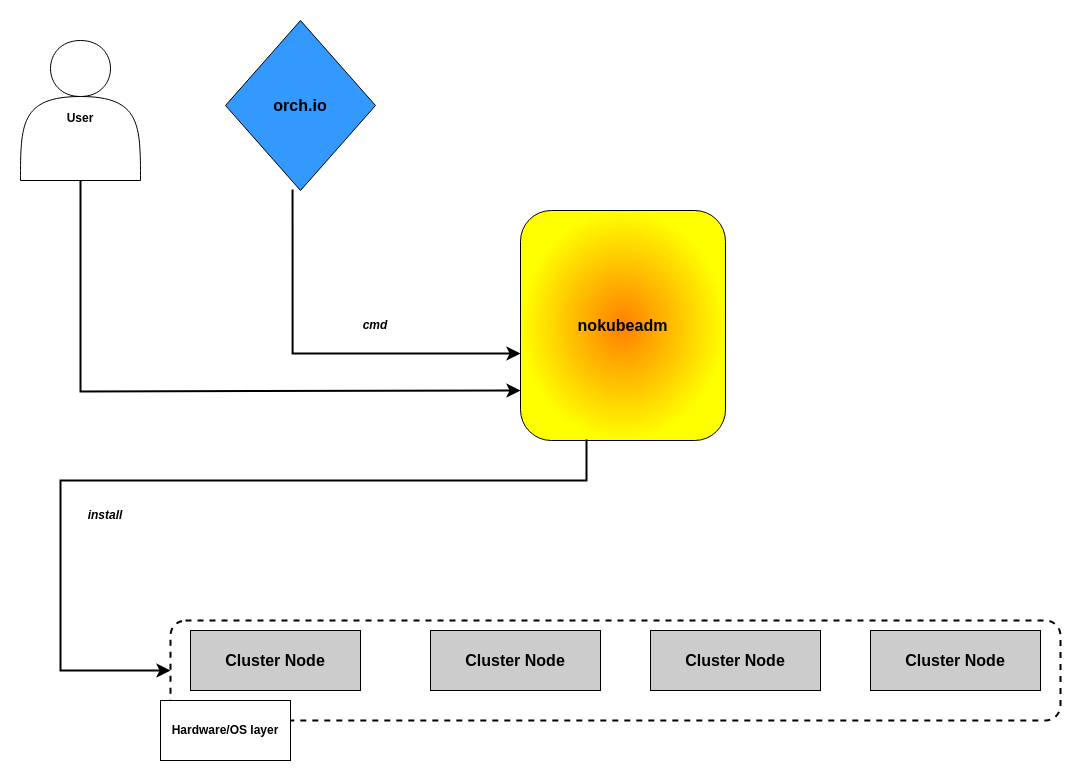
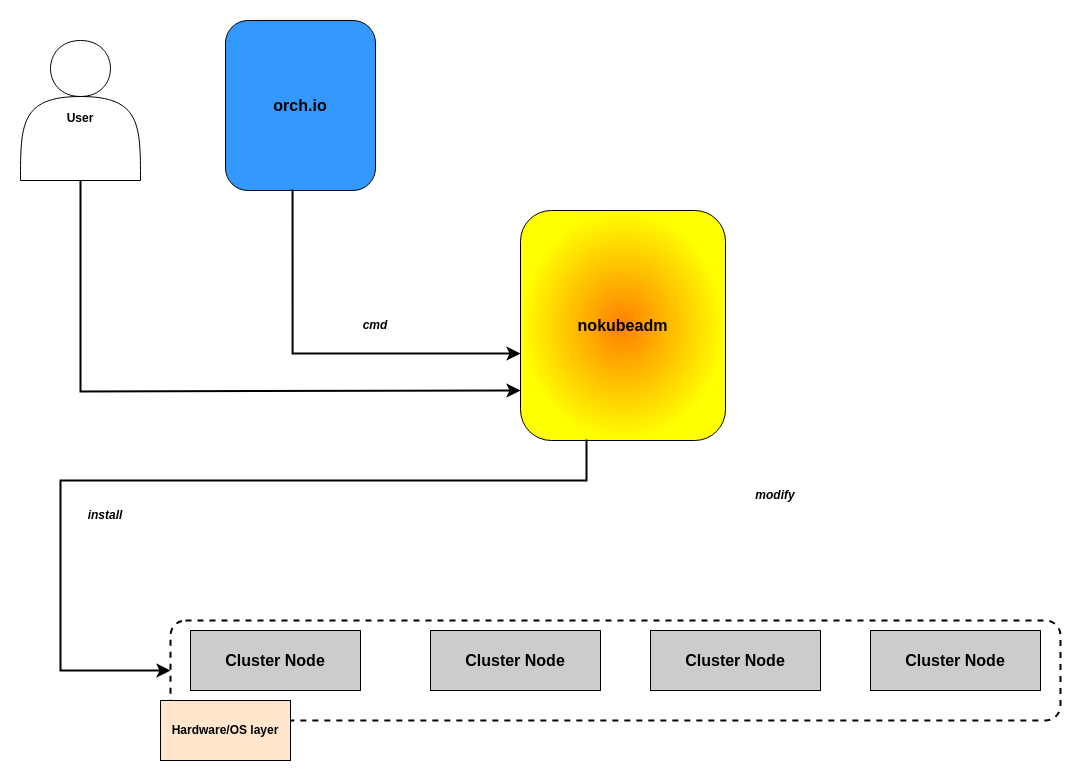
  <mxCell id="0" />
  <mxCell id="1" parent="0" />
  <mxCell id="2" value="Cluster Node" style="rounded=0;whiteSpace=wrap;html=1;fontStyle=1;fontSize=16;fillColor=#CCCCCC;" parent="1" vertex="1"><mxGeometry x="190" y="630" width="170" height="60" as="geometry" /></mxCell>
  <mxCell id="3" value="Cluster Node" style="rounded=0;whiteSpace=wrap;html=1;fontStyle=1;fontSize=16;fillColor=#CCCCCC;" parent="1" vertex="1"><mxGeometry x="430" y="630" width="170" height="60" as="geometry" /></mxCell>
  <mxCell id="4" value="Cluster Node" style="rounded=0;whiteSpace=wrap;html=1;fontStyle=1;fontSize=16;fillColor=#CCCCCC;" parent="1" vertex="1"><mxGeometry x="650" y="630" width="170" height="60" as="geometry" /></mxCell>
  <mxCell id="5" value="Cluster Node" style="rounded=0;whiteSpace=wrap;html=1;fontStyle=1;fontSize=16;fillColor=#CCCCCC;" parent="1" vertex="1"><mxGeometry x="870" y="630" width="170" height="60" as="geometry" /></mxCell>
  <mxCell id="6" value="nokubeadm" style="rounded=1;whiteSpace=wrap;html=1;fontStyle=1;fontSize=16;fillColor=#FF8000;gradientColor=#FFFF00;gradientDirection=radial;" parent="1" vertex="1"><mxGeometry x="520" y="210" width="205" height="230" as="geometry" /></mxCell>
- <mxCell id="7" value="orch.io" style="rhombus;whiteSpace=wrap;html=1;fontStyle=1;fontSize=16;fillColor=#3399FF;" parent="1" vertex="1"><mxGeometry x="225" y="20" width="150" height="170" as="geometry" /></mxCell>
+ <mxCell id="7" value="orch.io" style="rounded=1;whiteSpace=wrap;html=1;fontStyle=1;fontSize=16;fillColor=#3399FF;" parent="1" vertex="1"><mxGeometry x="225" y="20" width="150" height="170" as="geometry" /></mxCell>
  <mxCell id="8" value="&lt;div&gt;&lt;br&gt;&lt;/div&gt;&lt;div&gt;User&lt;/div&gt;" style="shape=actor;whiteSpace=wrap;html=1;fontStyle=1" vertex="1" parent="1"><mxGeometry x="20" y="40" width="120" height="140" as="geometry" /></mxCell>
  <mxCell id="9" value="" style="edgeStyle=segmentEdgeStyle;endArrow=classic;html=1;curved=0;rounded=0;endSize=8;startSize=8;exitX=0.5;exitY=1;exitDx=0;exitDy=0;strokeWidth=2;" edge="1" parent="1" source="8"><mxGeometry width="50" height="50" relative="1" as="geometry"><mxPoint x="480" y="440" as="sourcePoint" /><mxPoint x="520" y="390" as="targetPoint" /><Array as="points"><mxPoint x="80" y="391" /></Array></mxGeometry></mxCell>
  <mxCell id="10" value="" style="edgeStyle=segmentEdgeStyle;endArrow=classic;html=1;curved=0;rounded=0;endSize=8;startSize=8;exitX=0.447;exitY=0.994;exitDx=0;exitDy=0;exitPerimeter=0;entryX=0;entryY=0.622;entryDx=0;entryDy=0;entryPerimeter=0;strokeWidth=2;" edge="1" parent="1" source="7" target="6"><mxGeometry width="50" height="50" relative="1" as="geometry"><mxPoint x="480" y="440" as="sourcePoint" /><mxPoint x="530" y="390" as="targetPoint" /><Array as="points"><mxPoint x="292" y="353" /></Array></mxGeometry></mxCell>
  <mxCell id="11" value="" style="edgeStyle=segmentEdgeStyle;endArrow=classic;html=1;curved=0;rounded=0;endSize=8;startSize=8;exitX=0.322;exitY=0.996;exitDx=0;exitDy=0;exitPerimeter=0;fontStyle=1;strokeWidth=2;entryX=0;entryY=0.5;entryDx=0;entryDy=0;" edge="1" parent="1" source="6" target="15"><mxGeometry width="50" height="50" relative="1" as="geometry"><mxPoint x="590" y="460" as="sourcePoint" /><mxPoint x="100" y="600" as="targetPoint" /><Array as="points"><mxPoint x="586" y="480" /><mxPoint x="60" y="480" /><mxPoint x="60" y="670" /></Array></mxGeometry></mxCell>
  <mxCell id="12" value="cmd" style="text;html=1;align=center;verticalAlign=middle;whiteSpace=wrap;rounded=0;fontStyle=3" vertex="1" parent="1"><mxGeometry x="320" y="310" width="110" height="30" as="geometry" /></mxCell>
  <mxCell id="13" value="install" style="text;html=1;align=center;verticalAlign=middle;whiteSpace=wrap;rounded=0;fontStyle=3" vertex="1" parent="1"><mxGeometry x="50" y="500" width="110" height="30" as="geometry" /></mxCell>
+ <mxCell id="14" value="modify" style="text;html=1;align=center;verticalAlign=middle;whiteSpace=wrap;rounded=0;fontStyle=3" vertex="1" parent="1"><mxGeometry x="720" y="480" width="110" height="30" as="geometry" /></mxCell>
  <mxCell id="15" value="" style="rounded=1;whiteSpace=wrap;html=1;strokeWidth=2;dashed=1;fillColor=none;" vertex="1" parent="1"><mxGeometry x="170" y="620" width="890" height="100" as="geometry" /></mxCell>
- <mxCell id="16" value="Hardware/OS layer" style="rounded=0;whiteSpace=wrap;html=1;fontStyle=1" vertex="1" parent="1"><mxGeometry x="160" y="700" width="130" height="60" as="geometry" /></mxCell>
+ <mxCell id="16" value="Hardware/OS layer" style="rounded=0;whiteSpace=wrap;html=1;fontStyle=1;fillColor=#ffe6cc;" vertex="1" parent="1"><mxGeometry x="160" y="700" width="130" height="60" as="geometry" /></mxCell>
